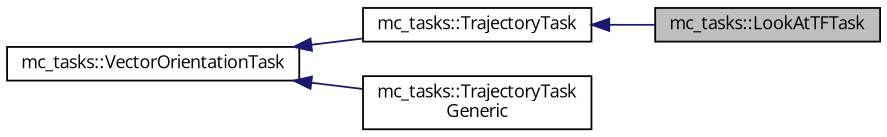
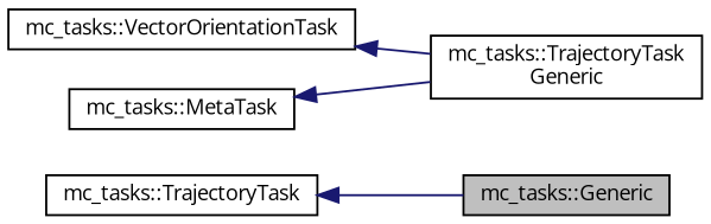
  digraph {
    fontname="Open Sans"
    rankdir=LR
    node [color=black fillcolor=white fontname="Open Sans" fontsize=10 shape=record style=filled]
    edge [color=midnightblue dir=back fontname="Open Sans" fontsize=10 labelfontname=Helvetica labelfontsize=10 style=solid]
-   n1 [fillcolor=grey75 fontcolor=black height=0.2 label="mc_tasks::LookAtTFTask" width=0.4]
+   n1 [fillcolor=grey75 fontcolor=black height=0.2 label="mc_tasks::Generic" width=0.4]
    n2 [height=0.2 label="mc_tasks::TrajectoryTask" width=0.4]
    n3 [height=0.2 label="mc_tasks::VectorOrientationTask" width=0.4]
    n4 [height=0.2 label="mc_tasks::TrajectoryTask\lGeneric" width=0.4]
+   n5 [height=0.2 label="mc_tasks::MetaTask" width=0.4]
    n2 -> n1
-   n3 -> n2
    n3 -> n4
+   n5 -> n4
  }
